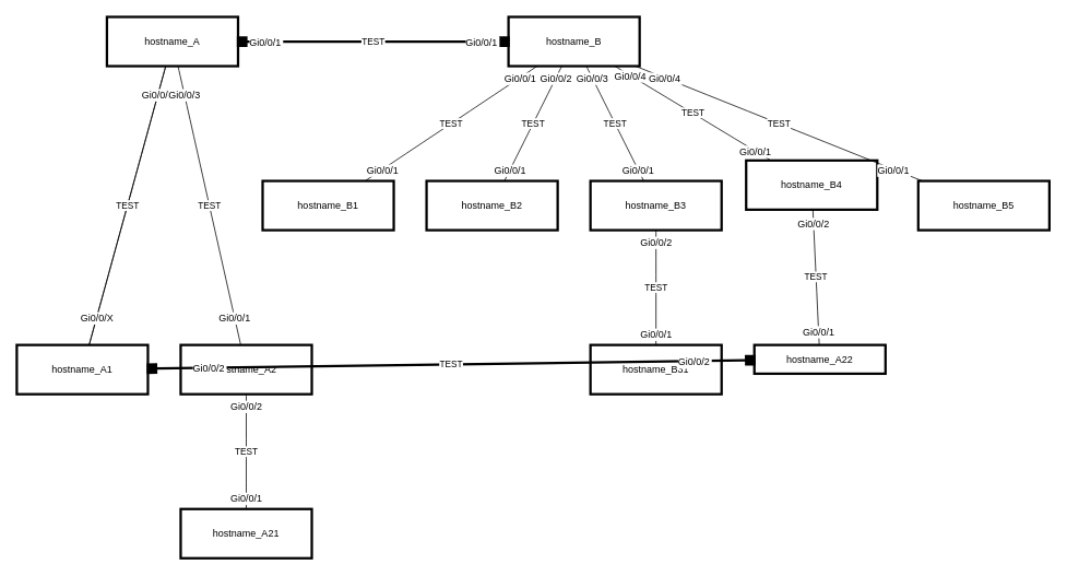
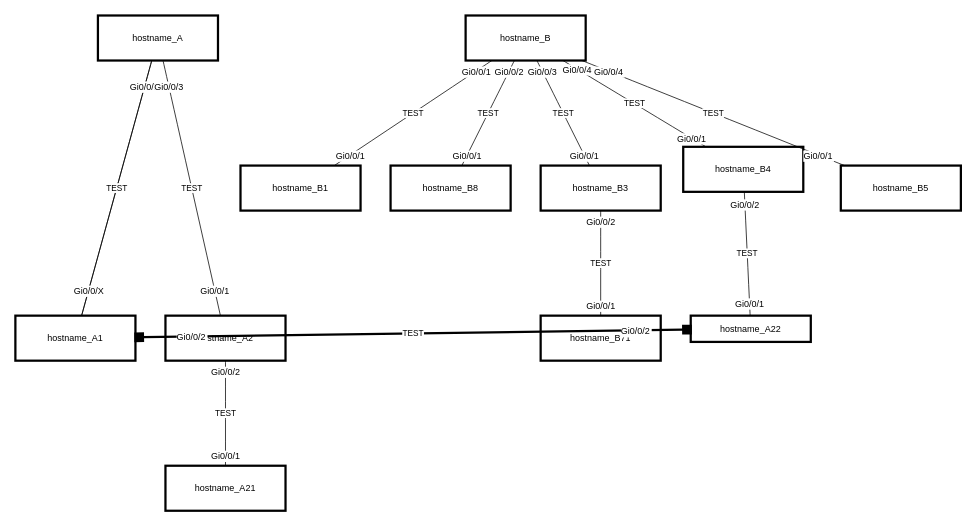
  <mxCell id="0" vertex_type="Vertex.ETC" />
  <mxCell id="1" parent="0" vertex_type="Vertex.ETC" />
  <mxCell id="2" parent="1" style="shape=rectangle;strokeWidth=3;whiteSpace=wrap;html=1;" value="hostname_A" vertex="1" vertex_type="Vertex.NODE"><mxGeometry x="130" y="20" width="160" height="60" as="geometry" /></mxCell>
  <mxCell id="3" parent="1" style="shape=rectangle;strokeWidth=3;whiteSpace=wrap;html=1;" value="hostname_B" vertex="1" vertex_type="Vertex.NODE"><mxGeometry x="620" y="20" width="160" height="60" as="geometry" /></mxCell>
  <mxCell id="4" parent="1" style="shape=rectangle;strokeWidth=3;whiteSpace=wrap;html=1;" value="hostname_A1" vertex="1" vertex_type="Vertex.NODE"><mxGeometry x="20" y="420" width="160" height="60" as="geometry" /></mxCell>
  <mxCell id="5" parent="1" style="shape=rectangle;strokeWidth=3;whiteSpace=wrap;html=1;" value="hostname_A2" vertex="1" vertex_type="Vertex.NODE"><mxGeometry x="220" y="420" width="160" height="60" as="geometry" /></mxCell>
  <mxCell id="6" parent="1" style="shape=rectangle;strokeWidth=3;whiteSpace=wrap;html=1;" value="hostname_B1" vertex="1" vertex_type="Vertex.NODE"><mxGeometry x="320" y="220" width="160" height="60" as="geometry" /></mxCell>
- <mxCell id="7" parent="1" style="shape=rectangle;strokeWidth=3;whiteSpace=wrap;html=1;" value="hostname_B2" vertex="1" vertex_type="Vertex.NODE"><mxGeometry x="520" y="220" width="160" height="60" as="geometry" /></mxCell>
+ <mxCell id="7" parent="1" style="shape=rectangle;strokeWidth=3;whiteSpace=wrap;html=1;" value="hostname_B8" vertex="1" vertex_type="Vertex.NODE"><mxGeometry x="520" y="220" width="160" height="60" as="geometry" /></mxCell>
  <mxCell id="8" parent="1" style="shape=rectangle;strokeWidth=3;whiteSpace=wrap;html=1;" value="hostname_B3" vertex="1" vertex_type="Vertex.NODE"><mxGeometry x="720" y="220" width="160" height="60" as="geometry" /></mxCell>
  <mxCell id="9" parent="1" style="shape=rectangle;strokeWidth=3;whiteSpace=wrap;html=1;" value="hostname_B4" vertex="1" vertex_type="Vertex.NODE"><mxGeometry x="910" y="195" width="160" height="60" as="geometry" /></mxCell>
  <mxCell id="10" parent="1" style="shape=rectangle;strokeWidth=3;whiteSpace=wrap;html=1;" value="hostname_B5" vertex="1" vertex_type="Vertex.NODE"><mxGeometry x="1120" y="220" width="160" height="60" as="geometry" /></mxCell>
  <mxCell id="11" parent="1" style="shape=rectangle;strokeWidth=3;whiteSpace=wrap;html=1;" value="hostname_A21" vertex="1" vertex_type="Vertex.NODE"><mxGeometry x="220" y="620" width="160" height="60" as="geometry" /></mxCell>
  <mxCell id="12" parent="1" style="shape=rectangle;strokeWidth=3;whiteSpace=wrap;html=1;" value="hostname_A22" vertex="1" vertex_type="Vertex.NODE"><mxGeometry x="920" y="420" width="160" height="35" as="geometry" /></mxCell>
- <mxCell id="13" parent="1" style="shape=rectangle;strokeWidth=3;whiteSpace=wrap;html=1;" value="hostname_B31" vertex="1" vertex_type="Vertex.NODE"><mxGeometry x="720" y="420" width="160" height="60" as="geometry" /></mxCell>
- <mxCell id="14" parent="1" style="edgeStyle=none;strokeWidth=3;startArrow=box;endArrow=box;curved=1;orthogonalLoop=1;jettySize=auto;html=1;" source="2" target="3" value="TEST" vertex_type="Vertex.ETC" edge="1"><mxGeometry relative="1" as="geometry" /></mxCell>
- <mxCell id="15" parent="14" style="labelBackgroundColor=#ffffff;" value="Gi0/0/1" vertex="1" vertex_type="Vertex.ETC"><mxGeometry x="-0.8" relative="1" as="geometry" /></mxCell>
- <mxCell id="16" parent="14" style="labelBackgroundColor=#ffffff;" value="Gi0/0/1" vertex="1" vertex_type="Vertex.ETC"><mxGeometry x="0.8" relative="1" as="geometry" /></mxCell>
+ <mxCell id="13" parent="1" style="shape=rectangle;strokeWidth=3;whiteSpace=wrap;html=1;" value="hostname_B71" vertex="1" vertex_type="Vertex.NODE"><mxGeometry x="720" y="420" width="160" height="60" as="geometry" /></mxCell>
  <mxCell id="17" parent="1" style="edgeStyle=none;endArrow=none;curved=1;orthogonalLoop=1;jettySize=auto;html=1;" source="2" target="4" value="TEST" vertex_type="Vertex.ETC" edge="1"><mxGeometry relative="1" as="geometry" /></mxCell>
  <mxCell id="18" parent="17" style="labelBackgroundColor=#ffffff;" value="Gi0/0/2" vertex="1" vertex_type="Vertex.ETC"><mxGeometry x="-0.8" relative="1" as="geometry" /></mxCell>
  <mxCell id="19" parent="17" style="labelBackgroundColor=#ffffff;" value="Gi0/0/1" vertex="1" vertex_type="Vertex.ETC"><mxGeometry x="0.8" relative="1" as="geometry" /></mxCell>
  <mxCell id="20" parent="1" style="edgeStyle=none;endArrow=none;curved=1;orthogonalLoop=1;jettySize=auto;html=1;" source="2" target="4" value="TEST" vertex_type="Vertex.ETC" edge="1"><mxGeometry relative="1" as="geometry" /></mxCell>
  <mxCell id="21" parent="20" style="labelBackgroundColor=#ffffff;" value="Gi0/0/X" vertex="1" vertex_type="Vertex.ETC"><mxGeometry x="-0.8" relative="1" as="geometry" /></mxCell>
  <mxCell id="22" parent="20" style="labelBackgroundColor=#ffffff;" value="Gi0/0/X" vertex="1" vertex_type="Vertex.ETC"><mxGeometry x="0.8" relative="1" as="geometry" /></mxCell>
  <mxCell id="23" parent="1" style="edgeStyle=none;endArrow=none;curved=1;orthogonalLoop=1;jettySize=auto;html=1;" source="2" target="5" value="TEST" vertex_type="Vertex.ETC" edge="1"><mxGeometry relative="1" as="geometry" /></mxCell>
  <mxCell id="24" parent="23" style="labelBackgroundColor=#ffffff;" value="Gi0/0/3" vertex="1" vertex_type="Vertex.ETC"><mxGeometry x="-0.8" relative="1" as="geometry" /></mxCell>
  <mxCell id="25" parent="23" style="labelBackgroundColor=#ffffff;" value="Gi0/0/1" vertex="1" vertex_type="Vertex.ETC"><mxGeometry x="0.8" relative="1" as="geometry" /></mxCell>
  <mxCell id="26" parent="1" style="edgeStyle=none;endArrow=none;curved=1;orthogonalLoop=1;jettySize=auto;html=1;" source="3" target="6" value="TEST" vertex_type="Vertex.ETC" edge="1"><mxGeometry relative="1" as="geometry" /></mxCell>
  <mxCell id="27" parent="26" style="labelBackgroundColor=#ffffff;" value="Gi0/0/1" vertex="1" vertex_type="Vertex.ETC"><mxGeometry x="-0.8" relative="1" as="geometry" /></mxCell>
  <mxCell id="28" parent="26" style="labelBackgroundColor=#ffffff;" value="Gi0/0/1" vertex="1" vertex_type="Vertex.ETC"><mxGeometry x="0.8" relative="1" as="geometry" /></mxCell>
  <mxCell id="29" parent="1" style="edgeStyle=none;endArrow=none;curved=1;orthogonalLoop=1;jettySize=auto;html=1;" source="3" target="7" value="TEST" vertex_type="Vertex.ETC" edge="1"><mxGeometry relative="1" as="geometry" /></mxCell>
  <mxCell id="30" parent="29" style="labelBackgroundColor=#ffffff;" value="Gi0/0/2" vertex="1" vertex_type="Vertex.ETC"><mxGeometry x="-0.8" relative="1" as="geometry" /></mxCell>
  <mxCell id="31" parent="29" style="labelBackgroundColor=#ffffff;" value="Gi0/0/1" vertex="1" vertex_type="Vertex.ETC"><mxGeometry x="0.8" relative="1" as="geometry" /></mxCell>
  <mxCell id="32" parent="1" style="edgeStyle=none;endArrow=none;curved=1;orthogonalLoop=1;jettySize=auto;html=1;" source="3" target="8" value="TEST" vertex_type="Vertex.ETC" edge="1"><mxGeometry relative="1" as="geometry" /></mxCell>
  <mxCell id="33" parent="32" style="labelBackgroundColor=#ffffff;" value="Gi0/0/3" vertex="1" vertex_type="Vertex.ETC"><mxGeometry x="-0.8" relative="1" as="geometry" /></mxCell>
  <mxCell id="34" parent="32" style="labelBackgroundColor=#ffffff;" value="Gi0/0/1" vertex="1" vertex_type="Vertex.ETC"><mxGeometry x="0.8" relative="1" as="geometry" /></mxCell>
  <mxCell id="35" parent="1" style="edgeStyle=none;endArrow=none;curved=1;orthogonalLoop=1;jettySize=auto;html=1;" source="3" target="9" value="TEST" vertex_type="Vertex.ETC" edge="1"><mxGeometry relative="1" as="geometry" /></mxCell>
  <mxCell id="36" parent="35" style="labelBackgroundColor=#ffffff;" value="Gi0/0/4" vertex="1" vertex_type="Vertex.ETC"><mxGeometry x="-0.8" relative="1" as="geometry" /></mxCell>
  <mxCell id="37" parent="35" style="labelBackgroundColor=#ffffff;" value="Gi0/0/1" vertex="1" vertex_type="Vertex.ETC"><mxGeometry x="0.8" relative="1" as="geometry" /></mxCell>
  <mxCell id="38" parent="1" style="edgeStyle=none;endArrow=none;curved=1;orthogonalLoop=1;jettySize=auto;html=1;" source="3" target="10" value="TEST" vertex_type="Vertex.ETC" edge="1"><mxGeometry relative="1" as="geometry" /></mxCell>
  <mxCell id="39" parent="38" style="labelBackgroundColor=#ffffff;" value="Gi0/0/4" vertex="1" vertex_type="Vertex.ETC"><mxGeometry x="-0.8" relative="1" as="geometry" /></mxCell>
  <mxCell id="40" parent="38" style="labelBackgroundColor=#ffffff;" value="Gi0/0/1" vertex="1" vertex_type="Vertex.ETC"><mxGeometry x="0.8" relative="1" as="geometry" /></mxCell>
  <mxCell id="41" parent="1" style="edgeStyle=none;endArrow=none;curved=1;orthogonalLoop=1;jettySize=auto;html=1;" source="5" target="11" value="TEST" vertex_type="Vertex.ETC" edge="1"><mxGeometry relative="1" as="geometry" /></mxCell>
  <mxCell id="42" parent="41" style="labelBackgroundColor=#ffffff;" value="Gi0/0/2" vertex="1" vertex_type="Vertex.ETC"><mxGeometry x="-0.8" relative="1" as="geometry" /></mxCell>
  <mxCell id="43" parent="41" style="labelBackgroundColor=#ffffff;" value="Gi0/0/1" vertex="1" vertex_type="Vertex.ETC"><mxGeometry x="0.8" relative="1" as="geometry" /></mxCell>
  <mxCell id="44" parent="1" style="edgeStyle=none;endArrow=none;curved=1;orthogonalLoop=1;jettySize=auto;html=1;" source="8" target="13" value="TEST" vertex_type="Vertex.ETC" edge="1"><mxGeometry relative="1" as="geometry" /></mxCell>
  <mxCell id="45" parent="44" style="labelBackgroundColor=#ffffff;" value="Gi0/0/2" vertex="1" vertex_type="Vertex.ETC"><mxGeometry x="-0.8" relative="1" as="geometry" /></mxCell>
  <mxCell id="46" parent="44" style="labelBackgroundColor=#ffffff;" value="Gi0/0/1" vertex="1" vertex_type="Vertex.ETC"><mxGeometry x="0.8" relative="1" as="geometry" /></mxCell>
  <mxCell id="47" parent="1" style="edgeStyle=none;endArrow=none;curved=1;orthogonalLoop=1;jettySize=auto;html=1;" source="12" target="9" value="TEST" vertex_type="Vertex.ETC" edge="1"><mxGeometry relative="1" as="geometry" /></mxCell>
  <mxCell id="48" parent="47" style="labelBackgroundColor=#ffffff;" value="Gi0/0/1" vertex="1" vertex_type="Vertex.ETC"><mxGeometry x="-0.8" relative="1" as="geometry" /></mxCell>
  <mxCell id="49" parent="47" style="labelBackgroundColor=#ffffff;" value="Gi0/0/2" vertex="1" vertex_type="Vertex.ETC"><mxGeometry x="0.8" relative="1" as="geometry" /></mxCell>
  <mxCell id="50" parent="1" style="edgeStyle=none;strokeWidth=3;startArrow=box;endArrow=box;curved=1;orthogonalLoop=1;jettySize=auto;html=1;" source="12" target="4" value="TEST" vertex_type="Vertex.ETC" edge="1"><mxGeometry relative="1" as="geometry" /></mxCell>
  <mxCell id="51" parent="50" style="labelBackgroundColor=#ffffff;" value="Gi0/0/2" vertex="1" vertex_type="Vertex.ETC"><mxGeometry x="-0.8" relative="1" as="geometry" /></mxCell>
  <mxCell id="52" parent="50" style="labelBackgroundColor=#ffffff;" value="Gi0/0/2" vertex="1" vertex_type="Vertex.ETC"><mxGeometry x="0.8" relative="1" as="geometry" /></mxCell>
